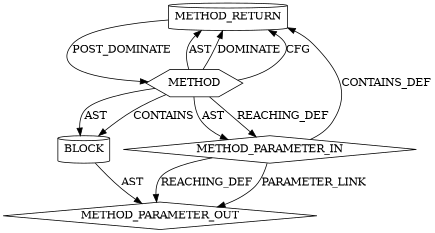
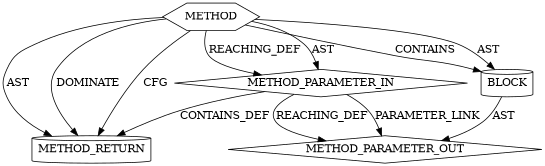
  digraph {
    fontname="DejaVu Serif"
    node [CODE="<empty>" EVALUATION_STRATEGY=BY_VALUE ORDER=1 TYPE_FULL_NAME=ANY fontname="DejaVu Serif" shape=cylinder]
    edge [fontname="DejaVu Serif"]
    n1 [CODE=RET ORDER=2 label=METHOD_RETURN]
    n2 [AST_PARENT_FULL_NAME="<global>" AST_PARENT_TYPE=NAMESPACE_BLOCK FILENAME="<empty>" FULL_NAME=skb_shinfo IS_EXTERNAL=true NAME=skb_shinfo ORDER=0 label=METHOD shape=hexagon EVALUATION_STRATEGY="" TYPE_FULL_NAME=""]
    n3 [ARGUMENT_INDEX=1 label=BLOCK EVALUATION_STRATEGY=""]
    n4 [CODE=p1 INDEX=1 IS_VARIADIC=false NAME=p1 label=METHOD_PARAMETER_IN shape=diamond]
    n5 [CODE=p1 INDEX=1 IS_VARIADIC=false NAME=p1 label=METHOD_PARAMETER_OUT shape=diamond]
-   n1 -> n2 [label=POST_DOMINATE]
    n2 -> n1 [label=AST]
    n2 -> n1 [label=DOMINATE]
    n2 -> n1 [label=CFG]
    n2 -> n3 [label=AST]
    n2 -> n3 [label=CONTAINS]
    n2 -> n4 [label=AST]
    n2 -> n4 [label=REACHING_DEF]
    n3 -> n5 [label=AST]
    n4 -> n1 [VARIABLE=p1 label=CONTAINS_DEF]
    n4 -> n5 [VARIABLE=p1 label=REACHING_DEF]
    n4 -> n5 [label=PARAMETER_LINK]
  }
